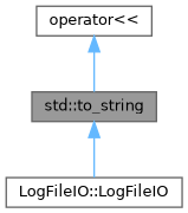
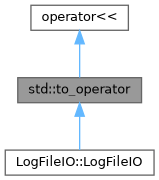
  digraph {
    rankdir=TB
    node [color=grey40 fillcolor=white fontname=Helvetica fontsize=10 shape=box style=filled]
    edge [color=steelblue1 dir=back fontname=Helvetica fontsize=10 labelfontname=Helvetica labelfontsize=10 style=solid]
-   n1 [color=gray40 fillcolor=grey60 fontcolor=black height=0.2 label="std::to_string" width=0.4]
+   n1 [color=gray40 fillcolor=grey60 fontcolor=black height=0.2 label="std::to_operator" width=0.4]
    n2 [height=0.2 label="LogFileIO::LogFileIO" width=0.4]
    n3 [height=0.2 label="operator\<\<" width=0.4]
    n1 -> n2
    n3 -> n1
  }
